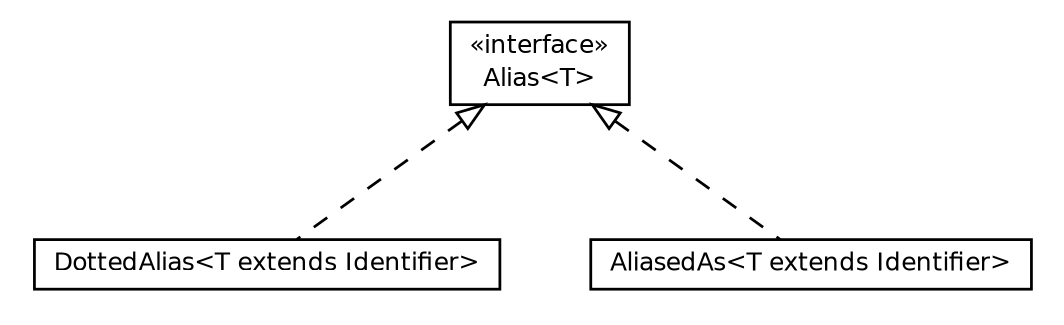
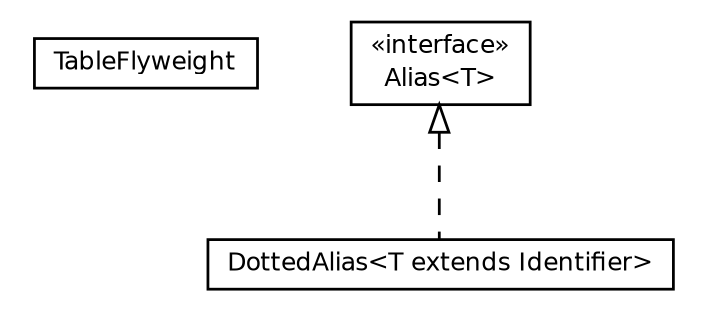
  digraph {
    nodesep=0.25
    ranksep=0.5
    node [fontcolor=black fontname=Helvetica fontsize=9.0 shape=plaintext]
    edge [arrowtail=empty dir=back fontname=Helvetica fontsize=10 headport=p labelfontname=Helvetica labelfontsize=10 style=dashed tailport=p]
+   n1 [label=<<table title="net.ljcomputing.sql.flyweight.TableFlyweight" border="0" cellborder="1" cellspacing="0" cellpadding="2" port="p" href="./TableFlyweight.html"> 		<tr><td><table border="0" cellspacing="0" cellpadding="1"> <tr><td align="center" balign="center"> TableFlyweight </td></tr> 		</table></td></tr> 		</table>>]
    n2 [label=<<table title="net.ljcomputing.sql.flyweight.DottedAlias" border="0" cellborder="1" cellspacing="0" cellpadding="2" port="p" href="./DottedAlias.html"> 		<tr><td><table border="0" cellspacing="0" cellpadding="1"> <tr><td align="center" balign="center"> DottedAlias&lt;T extends Identifier&gt; </td></tr> 		</table></td></tr> 		</table>>]
-   n3 [label=<<table title="net.ljcomputing.sql.flyweight.AliasedAs" border="0" cellborder="1" cellspacing="0" cellpadding="2" port="p" href="./AliasedAs.html"> 		<tr><td><table border="0" cellspacing="0" cellpadding="1"> <tr><td align="center" balign="center"> AliasedAs&lt;T extends Identifier&gt; </td></tr> 		</table></td></tr> 		</table>>]
    n4 [label=<<table title="net.ljcomputing.sql.flyweight.Alias" border="0" cellborder="1" cellspacing="0" cellpadding="2" port="p" href="./Alias.html"> 		<tr><td><table border="0" cellspacing="0" cellpadding="1"> <tr><td align="center" balign="center"> &#171;interface&#187; </td></tr> <tr><td align="center" balign="center"> Alias&lt;T&gt; </td></tr> 		</table></td></tr> 		</table>>]
    n4 -> n2
-   n4 -> n3
  }
